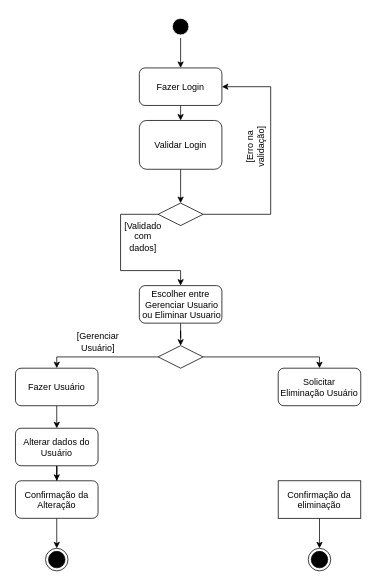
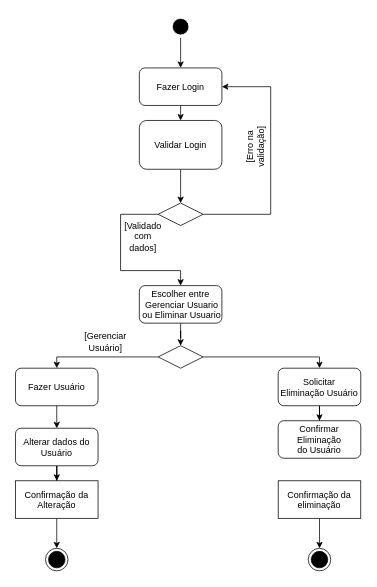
  <mxCell id="0" />
  <mxCell id="1" parent="0" />
  <mxCell id="2" style="edgeStyle=orthogonalEdgeStyle;rounded=0;orthogonalLoop=1;jettySize=auto;html=1;exitX=0.5;exitY=1;exitDx=0;exitDy=0;entryX=0.5;entryY=0;entryDx=0;entryDy=0;" edge="1" parent="1" source="3"><mxGeometry relative="1" as="geometry"><mxPoint x="240" y="90" as="targetPoint" /></mxGeometry></mxCell>
  <mxCell id="3" value="" style="ellipse;shape=startState;fillColor=#000000;strokeColor=#FFFFFF;" vertex="1" parent="1"><mxGeometry x="225" y="20" width="30" height="30" as="geometry" /></mxCell>
  <mxCell id="4" style="edgeStyle=orthogonalEdgeStyle;rounded=0;orthogonalLoop=1;jettySize=auto;html=1;exitX=0.5;exitY=1;exitDx=0;exitDy=0;entryX=0.5;entryY=0;entryDx=0;entryDy=0;" edge="1" parent="1" source="5" target="8"><mxGeometry relative="1" as="geometry" /></mxCell>
  <mxCell id="5" value="Validar Login" style="rounded=1;" vertex="1" parent="1"><mxGeometry x="185" y="160" width="110" height="65" as="geometry" /></mxCell>
  <mxCell id="6" style="edgeStyle=orthogonalEdgeStyle;rounded=0;orthogonalLoop=1;jettySize=auto;html=1;exitX=0;exitY=0.5;exitDx=0;exitDy=0;entryX=0.5;entryY=0;entryDx=0;entryDy=0;" edge="1" parent="1" source="8" target="14"><mxGeometry relative="1" as="geometry"><mxPoint x="230" y="370" as="targetPoint" /><Array as="points"><mxPoint x="160" y="285" /><mxPoint x="160" y="360" /><mxPoint x="240" y="360" /></Array></mxGeometry></mxCell>
  <mxCell id="7" style="edgeStyle=orthogonalEdgeStyle;rounded=0;orthogonalLoop=1;jettySize=auto;html=1;exitX=1;exitY=0.5;exitDx=0;exitDy=0;entryX=1;entryY=0.5;entryDx=0;entryDy=0;" edge="1" parent="1" source="8" target="11"><mxGeometry relative="1" as="geometry"><Array as="points"><mxPoint x="360" y="285" /><mxPoint x="360" y="115" /></Array><mxPoint x="70" y="-30" as="targetPoint" /></mxGeometry></mxCell>
  <mxCell id="8" value="" style="rhombus;whiteSpace=wrap;html=1;" vertex="1" parent="1"><mxGeometry x="210" y="270" width="60" height="30" as="geometry" /></mxCell>
  <mxCell id="9" value="[Validado com dados]" style="text;html=1;strokeColor=none;fillColor=none;align=center;verticalAlign=middle;whiteSpace=wrap;rounded=0;" vertex="1" parent="1"><mxGeometry x="160" y="300" width="60" height="30" as="geometry" /></mxCell>
  <mxCell id="10" style="edgeStyle=orthogonalEdgeStyle;rounded=0;orthogonalLoop=1;jettySize=auto;html=1;exitX=0.5;exitY=1;exitDx=0;exitDy=0;entryX=0.5;entryY=0;entryDx=0;entryDy=0;" edge="1" parent="1" source="11" target="5"><mxGeometry relative="1" as="geometry" /></mxCell>
  <mxCell id="11" value="Fazer Login" style="rounded=1;" vertex="1" parent="1"><mxGeometry x="185" y="90" width="110" height="50" as="geometry" /></mxCell>
  <mxCell id="12" value="[Erro na validação]" style="text;html=1;strokeColor=none;fillColor=none;align=center;verticalAlign=middle;whiteSpace=wrap;rounded=0;rotation=270;" vertex="1" parent="1"><mxGeometry x="310" y="180" width="60" height="30" as="geometry" /></mxCell>
  <mxCell id="13" value="" style="edgeStyle=orthogonalEdgeStyle;rounded=0;orthogonalLoop=1;jettySize=auto;html=1;" edge="1" parent="1" source="14" target="17"><mxGeometry relative="1" as="geometry" /></mxCell>
  <mxCell id="14" value="Escolher entre&#10; Gerenciar Usuario&#10; ou Eliminar Usuario" style="rounded=1;" vertex="1" parent="1"><mxGeometry x="185" y="380" width="110" height="50" as="geometry" /></mxCell>
  <mxCell id="15" style="edgeStyle=orthogonalEdgeStyle;rounded=0;orthogonalLoop=1;jettySize=auto;html=1;exitX=0;exitY=0.5;exitDx=0;exitDy=0;entryX=0.5;entryY=0;entryDx=0;entryDy=0;" edge="1" parent="1" source="17" target="19"><mxGeometry relative="1" as="geometry"><Array as="points"><mxPoint x="75" y="475" /></Array></mxGeometry></mxCell>
  <mxCell id="16" style="edgeStyle=orthogonalEdgeStyle;rounded=0;orthogonalLoop=1;jettySize=auto;html=1;exitX=1;exitY=0.5;exitDx=0;exitDy=0;entryX=0.5;entryY=0;entryDx=0;entryDy=0;" edge="1" parent="1" source="17" target="21"><mxGeometry relative="1" as="geometry"><Array as="points"><mxPoint x="425" y="475" /></Array></mxGeometry></mxCell>
  <mxCell id="17" value="" style="rhombus;whiteSpace=wrap;html=1;" vertex="1" parent="1"><mxGeometry x="210" y="460" width="60" height="30" as="geometry" /></mxCell>
  <mxCell id="18" style="edgeStyle=orthogonalEdgeStyle;rounded=0;orthogonalLoop=1;jettySize=auto;html=1;exitX=0.5;exitY=1;exitDx=0;exitDy=0;entryX=0.5;entryY=0;entryDx=0;entryDy=0;" edge="1" parent="1" source="19" target="24"><mxGeometry relative="1" as="geometry" /></mxCell>
  <mxCell id="19" value="Fazer Usuário" style="rounded=1;" vertex="1" parent="1"><mxGeometry x="20" y="490" width="110" height="50" as="geometry" /></mxCell>
+ <mxCell id="20" value="" style="edgeStyle=orthogonalEdgeStyle;rounded=0;orthogonalLoop=1;jettySize=auto;html=1;" edge="1" parent="1" source="21" target="25"><mxGeometry relative="1" as="geometry" /></mxCell>
  <mxCell id="21" value="Solicitar&#10;Eliminação Usuário" style="rounded=1;" vertex="1" parent="1"><mxGeometry x="370" y="490" width="110" height="50" as="geometry" /></mxCell>
- <mxCell id="22" value="[Gerenciar Usuário]" style="text;html=1;strokeColor=none;fillColor=none;align=center;verticalAlign=middle;whiteSpace=wrap;rounded=0;" vertex="1" parent="1"><mxGeometry x="100" y="440" width="60" height="30" as="geometry" /></mxCell>
+ <mxCell id="22" value="[Gerenciar Usuário]" style="text;html=1;strokeColor=none;fillColor=none;align=center;verticalAlign=middle;whiteSpace=wrap;rounded=0;" vertex="1" parent="1"><mxGeometry x="110" y="440" width="60" height="30" as="geometry" /></mxCell>
  <mxCell id="23" value="" style="edgeStyle=orthogonalEdgeStyle;rounded=0;orthogonalLoop=1;jettySize=auto;html=1;" edge="1" parent="1" source="24" target="30"><mxGeometry relative="1" as="geometry" /></mxCell>
  <mxCell id="24" value="Alterar dados do &#10;Usuário" style="rounded=1;" vertex="1" parent="1"><mxGeometry x="20" y="570" width="110" height="50" as="geometry" /></mxCell>
+ <mxCell id="25" value="Confirmar&#10; Eliminação &#10;do Usuário" style="rounded=1;" vertex="1" parent="1"><mxGeometry x="370" y="560" width="110" height="50" as="geometry" /></mxCell>
  <mxCell id="26" value="" style="edgeStyle=orthogonalEdgeStyle;rounded=0;orthogonalLoop=1;jettySize=auto;html=1;" edge="1" parent="1" source="27" target="28"><mxGeometry relative="1" as="geometry" /></mxCell>
  <mxCell id="27" value="Confirmação da&#10;eliminação" style="rounded=0;" vertex="1" parent="1"><mxGeometry x="370" y="640" width="110" height="50" as="geometry" /></mxCell>
  <mxCell id="28" value="" style="ellipse;html=1;shape=endState;fillColor=#000000;strokeColor=#000000;" vertex="1" parent="1"><mxGeometry x="410" y="730" width="30" height="30" as="geometry" /></mxCell>
  <mxCell id="29" value="" style="edgeStyle=orthogonalEdgeStyle;rounded=0;orthogonalLoop=1;jettySize=auto;html=1;" edge="1" parent="1" source="30" target="31"><mxGeometry relative="1" as="geometry" /></mxCell>
- <mxCell id="30" value="Confirmação da&#10;Alteração" style="rounded=1;" vertex="1" parent="1"><mxGeometry x="20" y="640" width="110" height="50" as="geometry" /></mxCell>
+ <mxCell id="30" value="Confirmação da&#10;Alteração" style="rounded=0;" vertex="1" parent="1"><mxGeometry x="20" y="640" width="110" height="50" as="geometry" /></mxCell>
  <mxCell id="31" value="" style="ellipse;html=1;shape=endState;fillColor=#000000;strokeColor=#000000;" vertex="1" parent="1"><mxGeometry x="60" y="730" width="30" height="30" as="geometry" /></mxCell>
